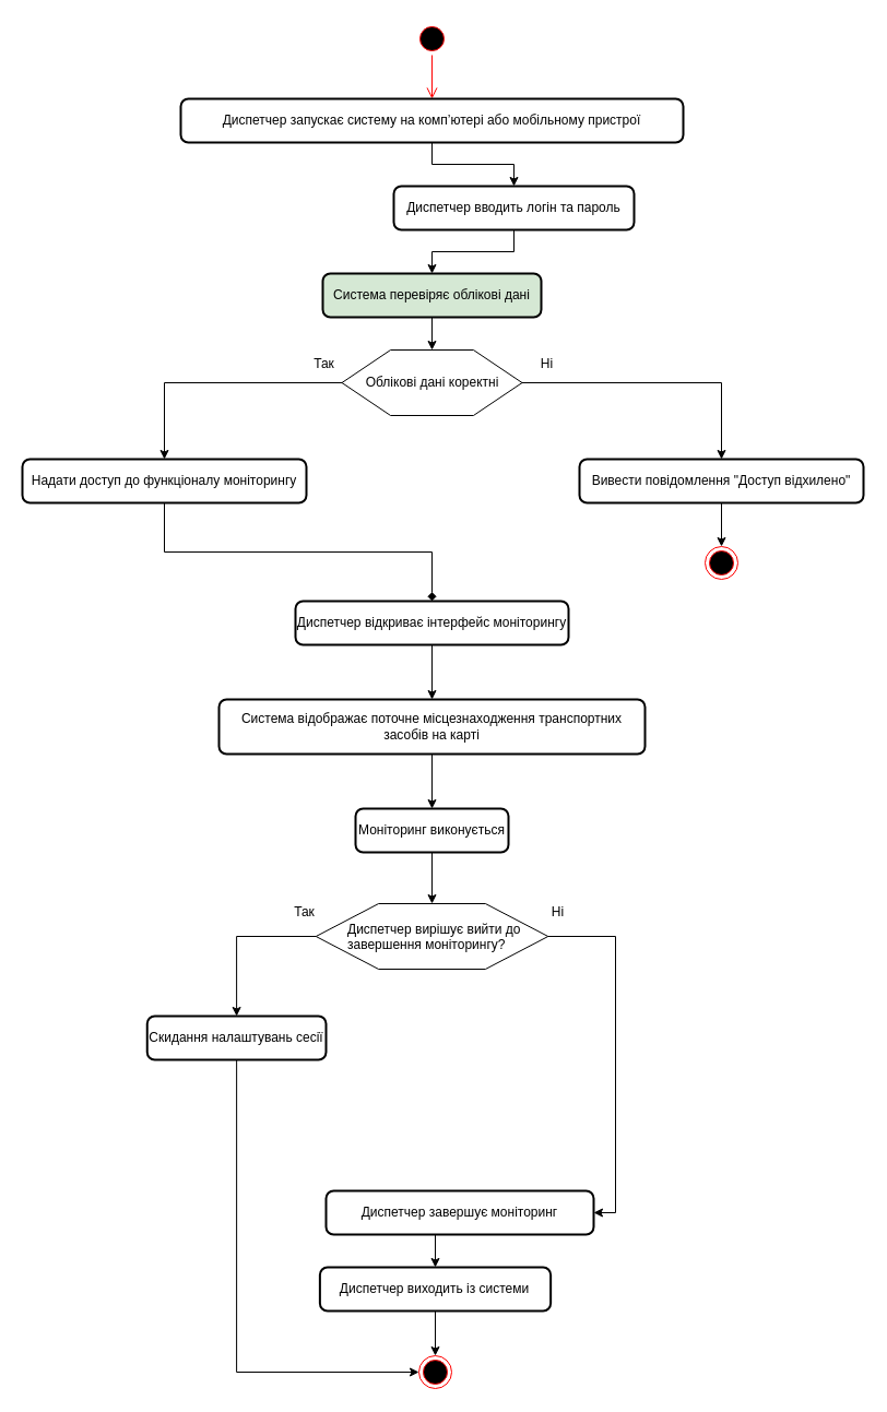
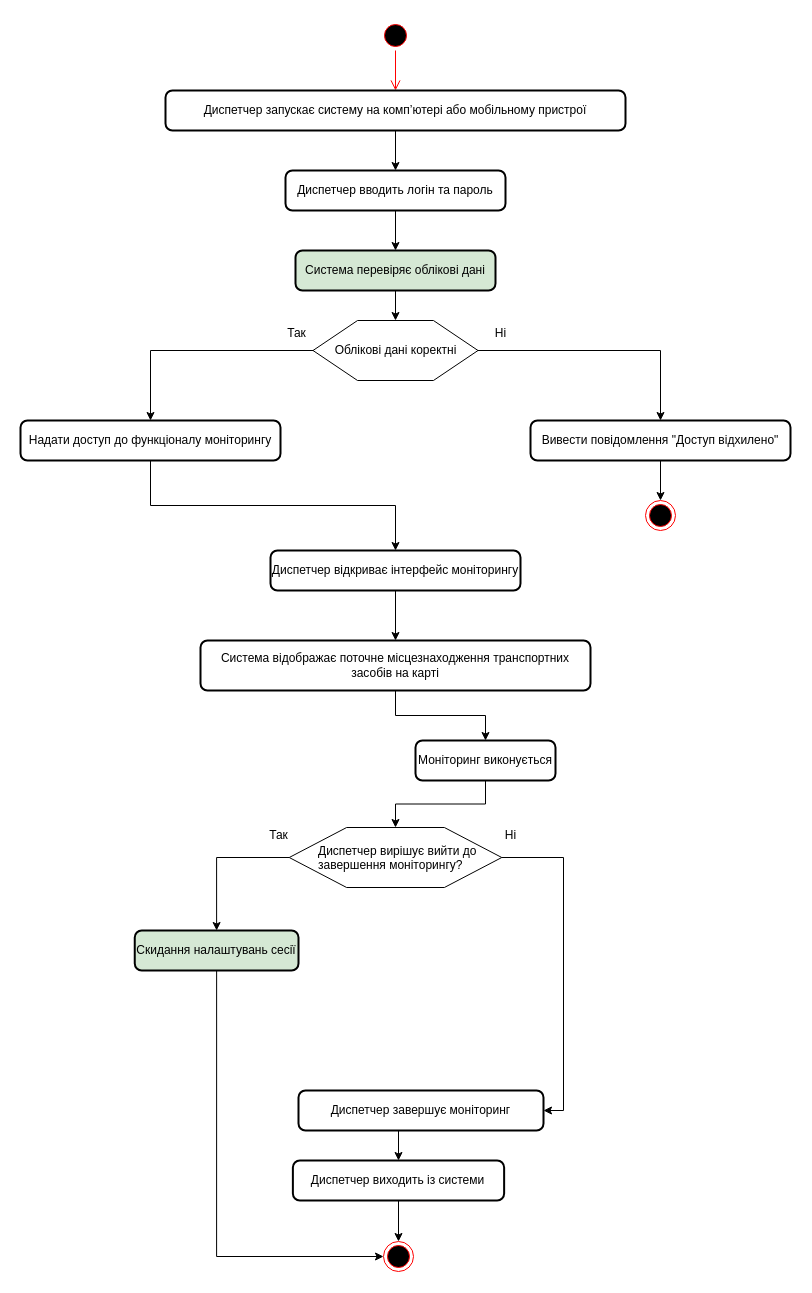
  <mxCell id="0" />
  <mxCell id="1" parent="0" />
  <mxCell id="2" value="" style="ellipse;html=1;shape=startState;fillColor=#000000;strokeColor=#ff0000;" vertex="1" parent="1"><mxGeometry x="380" y="20" width="30" height="30" as="geometry" /></mxCell>
  <mxCell id="3" value="" style="edgeStyle=orthogonalEdgeStyle;html=1;verticalAlign=bottom;endArrow=open;endSize=8;strokeColor=#ff0000;rounded=0;entryX=0.5;entryY=0;entryDx=0;entryDy=0;" edge="1" parent="1" source="2" target="5"><mxGeometry relative="1" as="geometry"><mxPoint x="395" y="110" as="targetPoint" /></mxGeometry></mxCell>
  <mxCell id="4" style="edgeStyle=orthogonalEdgeStyle;rounded=0;orthogonalLoop=1;jettySize=auto;html=1;exitX=0.5;exitY=1;exitDx=0;exitDy=0;entryX=0.5;entryY=0;entryDx=0;entryDy=0;" edge="1" parent="1" source="5" target="7"><mxGeometry relative="1" as="geometry" /></mxCell>
  <mxCell id="5" value="Диспетчер запускає систему на комп’ютері або мобільному пристрої" style="rounded=1;whiteSpace=wrap;html=1;absoluteArcSize=1;arcSize=14;strokeWidth=2;" vertex="1" parent="1"><mxGeometry x="165" y="90" width="460" height="40" as="geometry" /></mxCell>
  <mxCell id="6" style="edgeStyle=orthogonalEdgeStyle;rounded=0;orthogonalLoop=1;jettySize=auto;html=1;exitX=0.5;exitY=1;exitDx=0;exitDy=0;entryX=0.5;entryY=0;entryDx=0;entryDy=0;" edge="1" parent="1" source="7" target="9"><mxGeometry relative="1" as="geometry" /></mxCell>
- <mxCell id="7" value="Диспетчер вводить логін та пароль" style="rounded=1;whiteSpace=wrap;html=1;absoluteArcSize=1;arcSize=14;strokeWidth=2;" vertex="1" parent="1"><mxGeometry x="360" y="170" width="220" height="40" as="geometry" /></mxCell>
+ <mxCell id="7" value="Диспетчер вводить логін та пароль" style="rounded=1;whiteSpace=wrap;html=1;absoluteArcSize=1;arcSize=14;strokeWidth=2;" vertex="1" parent="1"><mxGeometry x="285" y="170" width="220" height="40" as="geometry" /></mxCell>
  <mxCell id="8" style="edgeStyle=orthogonalEdgeStyle;rounded=0;orthogonalLoop=1;jettySize=auto;html=1;exitX=0.5;exitY=1;exitDx=0;exitDy=0;entryX=0.5;entryY=0;entryDx=0;entryDy=0;" edge="1" parent="1" source="9" target="12"><mxGeometry relative="1" as="geometry" /></mxCell>
  <mxCell id="9" value="Система перевіряє облікові дані" style="rounded=1;whiteSpace=wrap;html=1;absoluteArcSize=1;arcSize=14;strokeWidth=2;fillColor=#d5e8d4;" vertex="1" parent="1"><mxGeometry x="295" y="250" width="200" height="40" as="geometry" /></mxCell>
  <mxCell id="10" style="edgeStyle=orthogonalEdgeStyle;rounded=0;orthogonalLoop=1;jettySize=auto;html=1;exitX=1;exitY=0.5;exitDx=0;exitDy=0;entryX=0.5;entryY=0;entryDx=0;entryDy=0;" edge="1" parent="1" source="12" target="15"><mxGeometry relative="1" as="geometry" /></mxCell>
  <mxCell id="11" style="edgeStyle=orthogonalEdgeStyle;rounded=0;orthogonalLoop=1;jettySize=auto;html=1;exitX=0;exitY=0.5;exitDx=0;exitDy=0;" edge="1" parent="1" source="12" target="17"><mxGeometry relative="1" as="geometry" /></mxCell>
  <mxCell id="12" value="" style="verticalLabelPosition=bottom;verticalAlign=top;html=1;shape=hexagon;perimeter=hexagonPerimeter2;arcSize=6;size=0.27;" vertex="1" parent="1"><mxGeometry x="312.5" y="320" width="165" height="60" as="geometry" /></mxCell>
  <mxCell id="13" value="Облікові дані коректні" style="text;html=1;align=center;verticalAlign=middle;resizable=0;points=[];autosize=1;strokeColor=none;fillColor=none;" vertex="1" parent="1"><mxGeometry x="320" y="335" width="150" height="30" as="geometry" /></mxCell>
  <mxCell id="14" style="edgeStyle=orthogonalEdgeStyle;rounded=0;orthogonalLoop=1;jettySize=auto;html=1;exitX=0.5;exitY=1;exitDx=0;exitDy=0;entryX=0.5;entryY=0;entryDx=0;entryDy=0;" edge="1" parent="1" source="15" target="37"><mxGeometry relative="1" as="geometry" /></mxCell>
  <mxCell id="15" value="Вивести повідомлення &quot;Доступ відхилено&quot;" style="rounded=1;whiteSpace=wrap;html=1;absoluteArcSize=1;arcSize=14;strokeWidth=2;" vertex="1" parent="1"><mxGeometry x="530" y="420" width="260" height="40" as="geometry" /></mxCell>
- <mxCell id="16" style="edgeStyle=orthogonalEdgeStyle;rounded=0;orthogonalLoop=1;jettySize=auto;html=1;exitX=0.5;exitY=1;exitDx=0;exitDy=0;entryX=0.5;entryY=0;entryDx=0;entryDy=0;endArrow=diamond;" edge="1" parent="1" source="17" target="19"><mxGeometry relative="1" as="geometry" /></mxCell>
+ <mxCell id="16" style="edgeStyle=orthogonalEdgeStyle;rounded=0;orthogonalLoop=1;jettySize=auto;html=1;exitX=0.5;exitY=1;exitDx=0;exitDy=0;entryX=0.5;entryY=0;entryDx=0;entryDy=0;" edge="1" parent="1" source="17" target="19"><mxGeometry relative="1" as="geometry" /></mxCell>
  <mxCell id="17" value="Надати доступ до функціоналу моніторингу" style="rounded=1;whiteSpace=wrap;html=1;absoluteArcSize=1;arcSize=14;strokeWidth=2;" vertex="1" parent="1"><mxGeometry x="20" y="420" width="260" height="40" as="geometry" /></mxCell>
  <mxCell id="18" style="edgeStyle=orthogonalEdgeStyle;rounded=0;orthogonalLoop=1;jettySize=auto;html=1;exitX=0.5;exitY=1;exitDx=0;exitDy=0;entryX=0.5;entryY=0;entryDx=0;entryDy=0;" edge="1" parent="1" source="19" target="21"><mxGeometry relative="1" as="geometry" /></mxCell>
  <mxCell id="19" value="Диспетчер відкриває інтерфейс моніторингу" style="rounded=1;whiteSpace=wrap;html=1;absoluteArcSize=1;arcSize=14;strokeWidth=2;" vertex="1" parent="1"><mxGeometry x="270" y="550" width="250" height="40" as="geometry" /></mxCell>
  <mxCell id="20" style="edgeStyle=orthogonalEdgeStyle;rounded=0;orthogonalLoop=1;jettySize=auto;html=1;exitX=0.5;exitY=1;exitDx=0;exitDy=0;entryX=0.5;entryY=0;entryDx=0;entryDy=0;" edge="1" parent="1" source="21" target="23"><mxGeometry relative="1" as="geometry" /></mxCell>
  <mxCell id="21" value="Система відображає поточне місцезнаходження транспортних засобів на карті" style="rounded=1;whiteSpace=wrap;html=1;absoluteArcSize=1;arcSize=14;strokeWidth=2;" vertex="1" parent="1"><mxGeometry x="200" y="640" width="390" height="50" as="geometry" /></mxCell>
  <mxCell id="22" style="edgeStyle=orthogonalEdgeStyle;rounded=0;orthogonalLoop=1;jettySize=auto;html=1;exitX=0.5;exitY=1;exitDx=0;exitDy=0;entryX=0.5;entryY=0;entryDx=0;entryDy=0;" edge="1" parent="1" source="23" target="25"><mxGeometry relative="1" as="geometry" /></mxCell>
- <mxCell id="23" value="Моніторинг виконується" style="rounded=1;whiteSpace=wrap;html=1;absoluteArcSize=1;arcSize=14;strokeWidth=2;" vertex="1" parent="1"><mxGeometry x="325" y="740" width="140" height="40" as="geometry" /></mxCell>
+ <mxCell id="23" value="Моніторинг виконується" style="rounded=1;whiteSpace=wrap;html=1;absoluteArcSize=1;arcSize=14;strokeWidth=2;" vertex="1" parent="1"><mxGeometry x="415" y="740" width="140" height="40" as="geometry" /></mxCell>
  <mxCell id="24" style="edgeStyle=orthogonalEdgeStyle;rounded=0;orthogonalLoop=1;jettySize=auto;html=1;exitX=0;exitY=0.5;exitDx=0;exitDy=0;entryX=0.5;entryY=0;entryDx=0;entryDy=0;" edge="1" parent="1" source="25" target="29"><mxGeometry relative="1" as="geometry" /></mxCell>
  <mxCell id="25" value="" style="verticalLabelPosition=bottom;verticalAlign=top;html=1;shape=hexagon;perimeter=hexagonPerimeter2;arcSize=6;size=0.27;" vertex="1" parent="1"><mxGeometry x="288.75" y="827" width="212.5" height="60" as="geometry" /></mxCell>
  <mxCell id="26" value="Диспетчер вирішує вийти до завершення моніторингу?" style="text;whiteSpace=wrap;" vertex="1" parent="1"><mxGeometry x="316.25" y="837" width="170" height="40" as="geometry" /></mxCell>
  <mxCell id="27" style="edgeStyle=orthogonalEdgeStyle;rounded=0;orthogonalLoop=1;jettySize=auto;html=1;exitX=0.5;exitY=1;exitDx=0;exitDy=0;entryX=0;entryY=0.5;entryDx=0;entryDy=0;" edge="1" parent="1" source="29" target="34"><mxGeometry relative="1" as="geometry" /></mxCell>
  <mxCell id="28" style="edgeStyle=orthogonalEdgeStyle;rounded=0;orthogonalLoop=1;jettySize=auto;html=1;exitX=1;exitY=0.5;exitDx=0;exitDy=0;entryX=1;entryY=0.5;entryDx=0;entryDy=0;" edge="1" parent="1" source="25" target="31"><mxGeometry relative="1" as="geometry" /></mxCell>
- <mxCell id="29" value="Скидання налаштувань сесії" style="rounded=1;whiteSpace=wrap;html=1;absoluteArcSize=1;arcSize=14;strokeWidth=2;" vertex="1" parent="1"><mxGeometry x="134.25" y="930" width="163.75" height="40" as="geometry" /></mxCell>
+ <mxCell id="29" value="Скидання налаштувань сесії" style="rounded=1;whiteSpace=wrap;html=1;absoluteArcSize=1;arcSize=14;strokeWidth=2;fillColor=#d5e8d4;" vertex="1" parent="1"><mxGeometry x="134.25" y="930" width="163.75" height="40" as="geometry" /></mxCell>
  <mxCell id="30" style="edgeStyle=orthogonalEdgeStyle;rounded=0;orthogonalLoop=1;jettySize=auto;html=1;exitX=0.5;exitY=1;exitDx=0;exitDy=0;entryX=0.5;entryY=0;entryDx=0;entryDy=0;" edge="1" parent="1" source="31" target="33"><mxGeometry relative="1" as="geometry" /></mxCell>
  <mxCell id="31" value="Диспетчер завершує моніторинг" style="rounded=1;whiteSpace=wrap;html=1;absoluteArcSize=1;arcSize=14;strokeWidth=2;" vertex="1" parent="1"><mxGeometry x="298" y="1090" width="245" height="40" as="geometry" /></mxCell>
  <mxCell id="32" style="edgeStyle=orthogonalEdgeStyle;rounded=0;orthogonalLoop=1;jettySize=auto;html=1;exitX=0.5;exitY=1;exitDx=0;exitDy=0;entryX=0.5;entryY=0;entryDx=0;entryDy=0;" edge="1" parent="1" source="33" target="34"><mxGeometry relative="1" as="geometry" /></mxCell>
  <mxCell id="33" value="Диспетчер виходить із системи" style="rounded=1;whiteSpace=wrap;html=1;absoluteArcSize=1;arcSize=14;strokeWidth=2;" vertex="1" parent="1"><mxGeometry x="292.38" y="1160" width="211.25" height="40" as="geometry" /></mxCell>
  <mxCell id="34" value="" style="ellipse;html=1;shape=endState;fillColor=#000000;strokeColor=#ff0000;" vertex="1" parent="1"><mxGeometry x="383" y="1241" width="30" height="30" as="geometry" /></mxCell>
  <mxCell id="35" value="Ні" style="text;html=1;align=center;verticalAlign=middle;resizable=0;points=[];autosize=1;strokeColor=none;fillColor=none;" vertex="1" parent="1"><mxGeometry x="485" y="318" width="30" height="30" as="geometry" /></mxCell>
  <mxCell id="36" value="Так" style="text;html=1;align=center;verticalAlign=middle;resizable=0;points=[];autosize=1;strokeColor=none;fillColor=none;" vertex="1" parent="1"><mxGeometry x="276.25" y="318" width="40" height="30" as="geometry" /></mxCell>
  <mxCell id="37" value="" style="ellipse;html=1;shape=endState;fillColor=#000000;strokeColor=#ff0000;" vertex="1" parent="1"><mxGeometry x="645" y="500" width="30" height="30" as="geometry" /></mxCell>
  <mxCell id="38" value="Так" style="text;html=1;align=center;verticalAlign=middle;resizable=0;points=[];autosize=1;strokeColor=none;fillColor=none;" vertex="1" parent="1"><mxGeometry x="258" y="820" width="40" height="30" as="geometry" /></mxCell>
  <mxCell id="39" value="Ні" style="text;html=1;align=center;verticalAlign=middle;resizable=0;points=[];autosize=1;strokeColor=none;fillColor=none;" vertex="1" parent="1"><mxGeometry x="495" y="820" width="30" height="30" as="geometry" /></mxCell>
